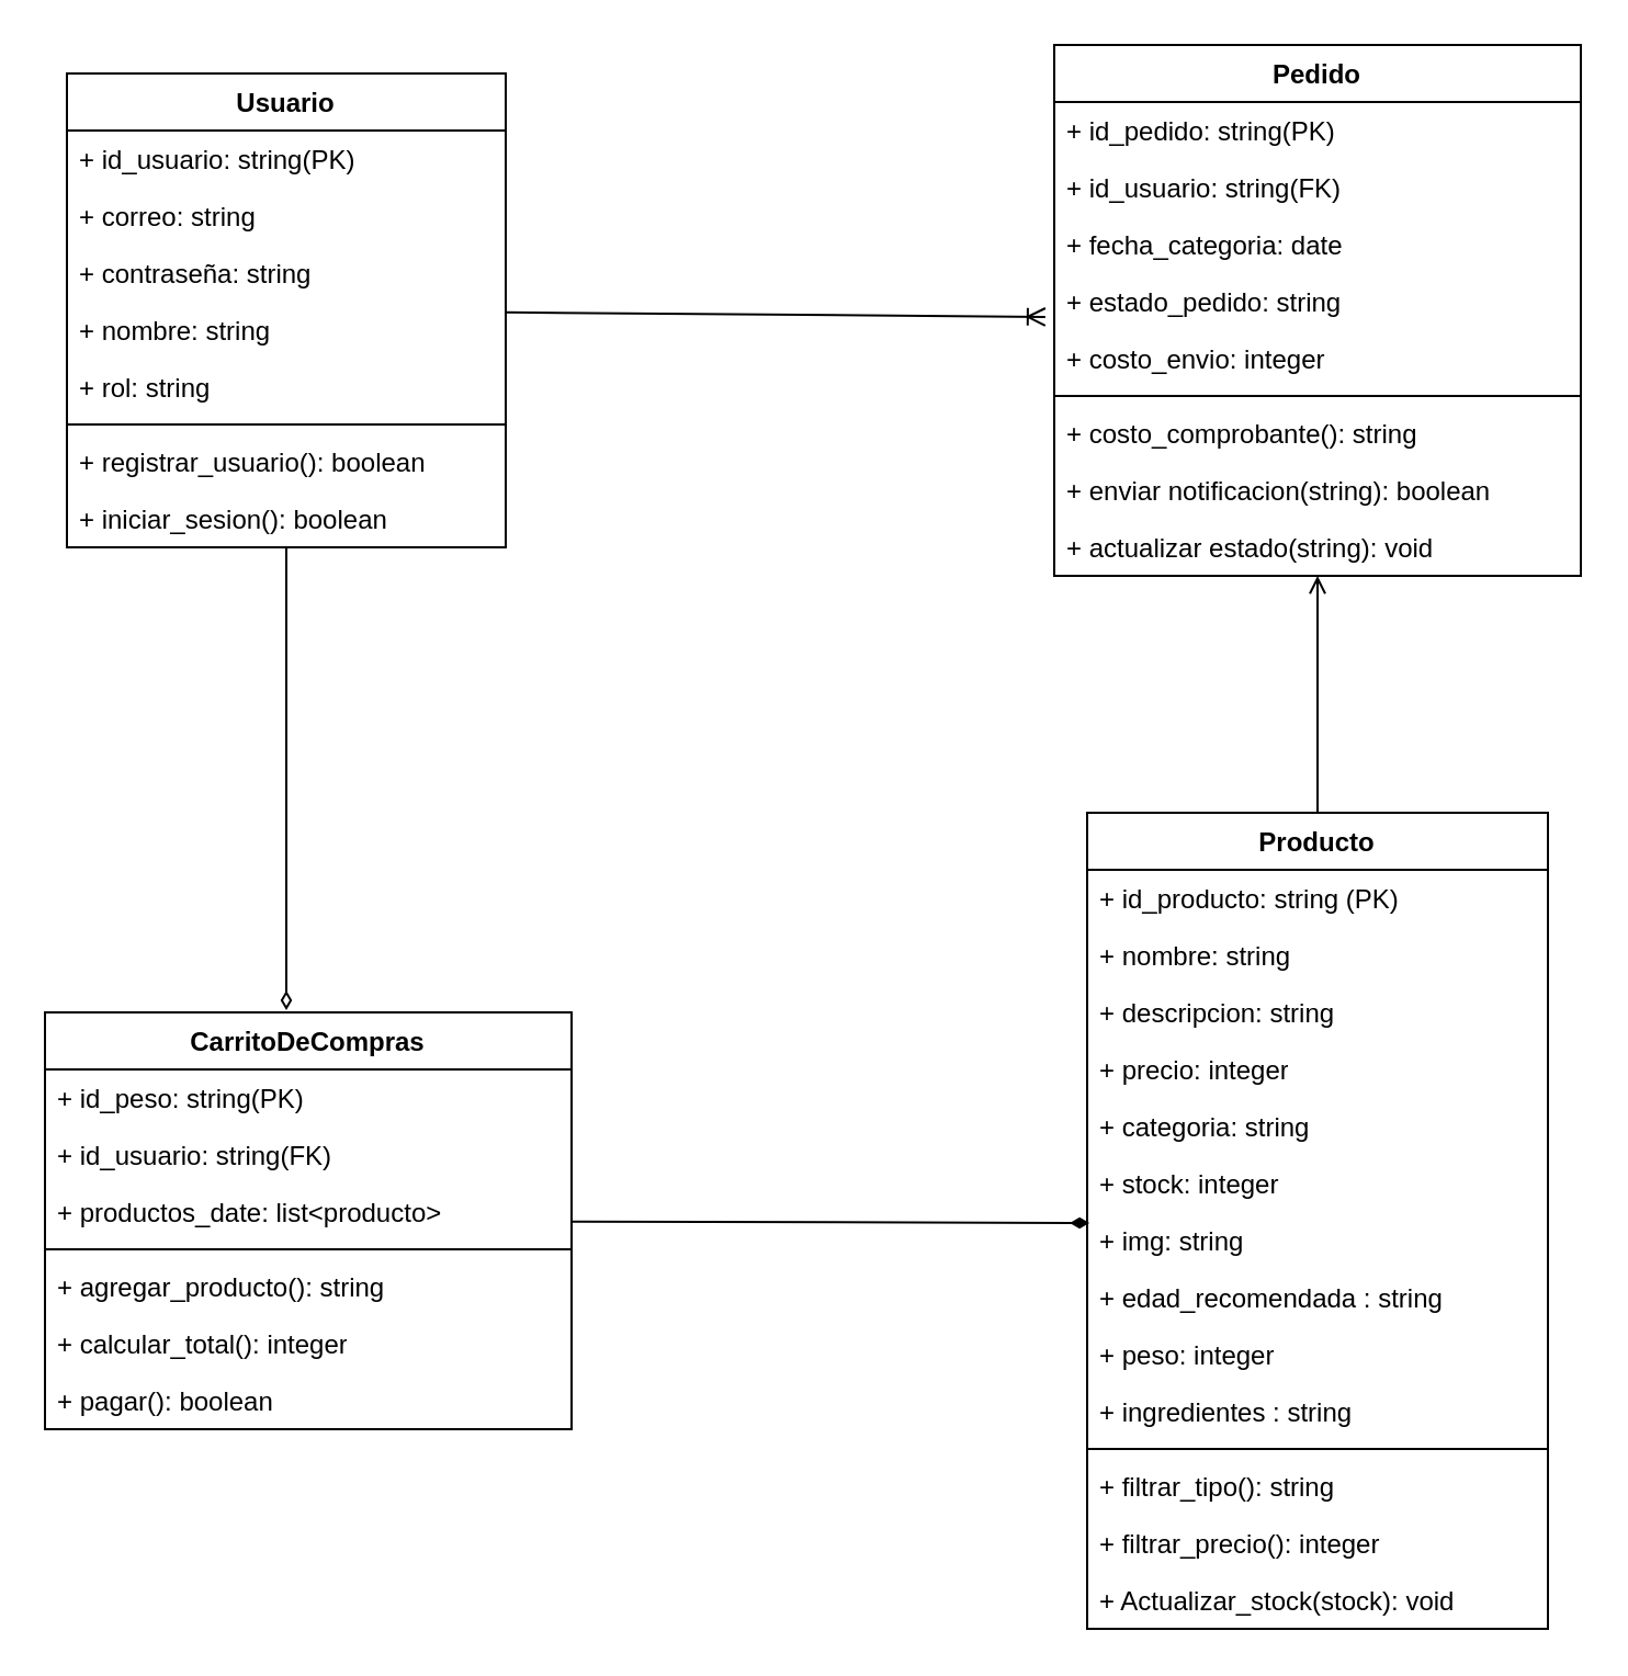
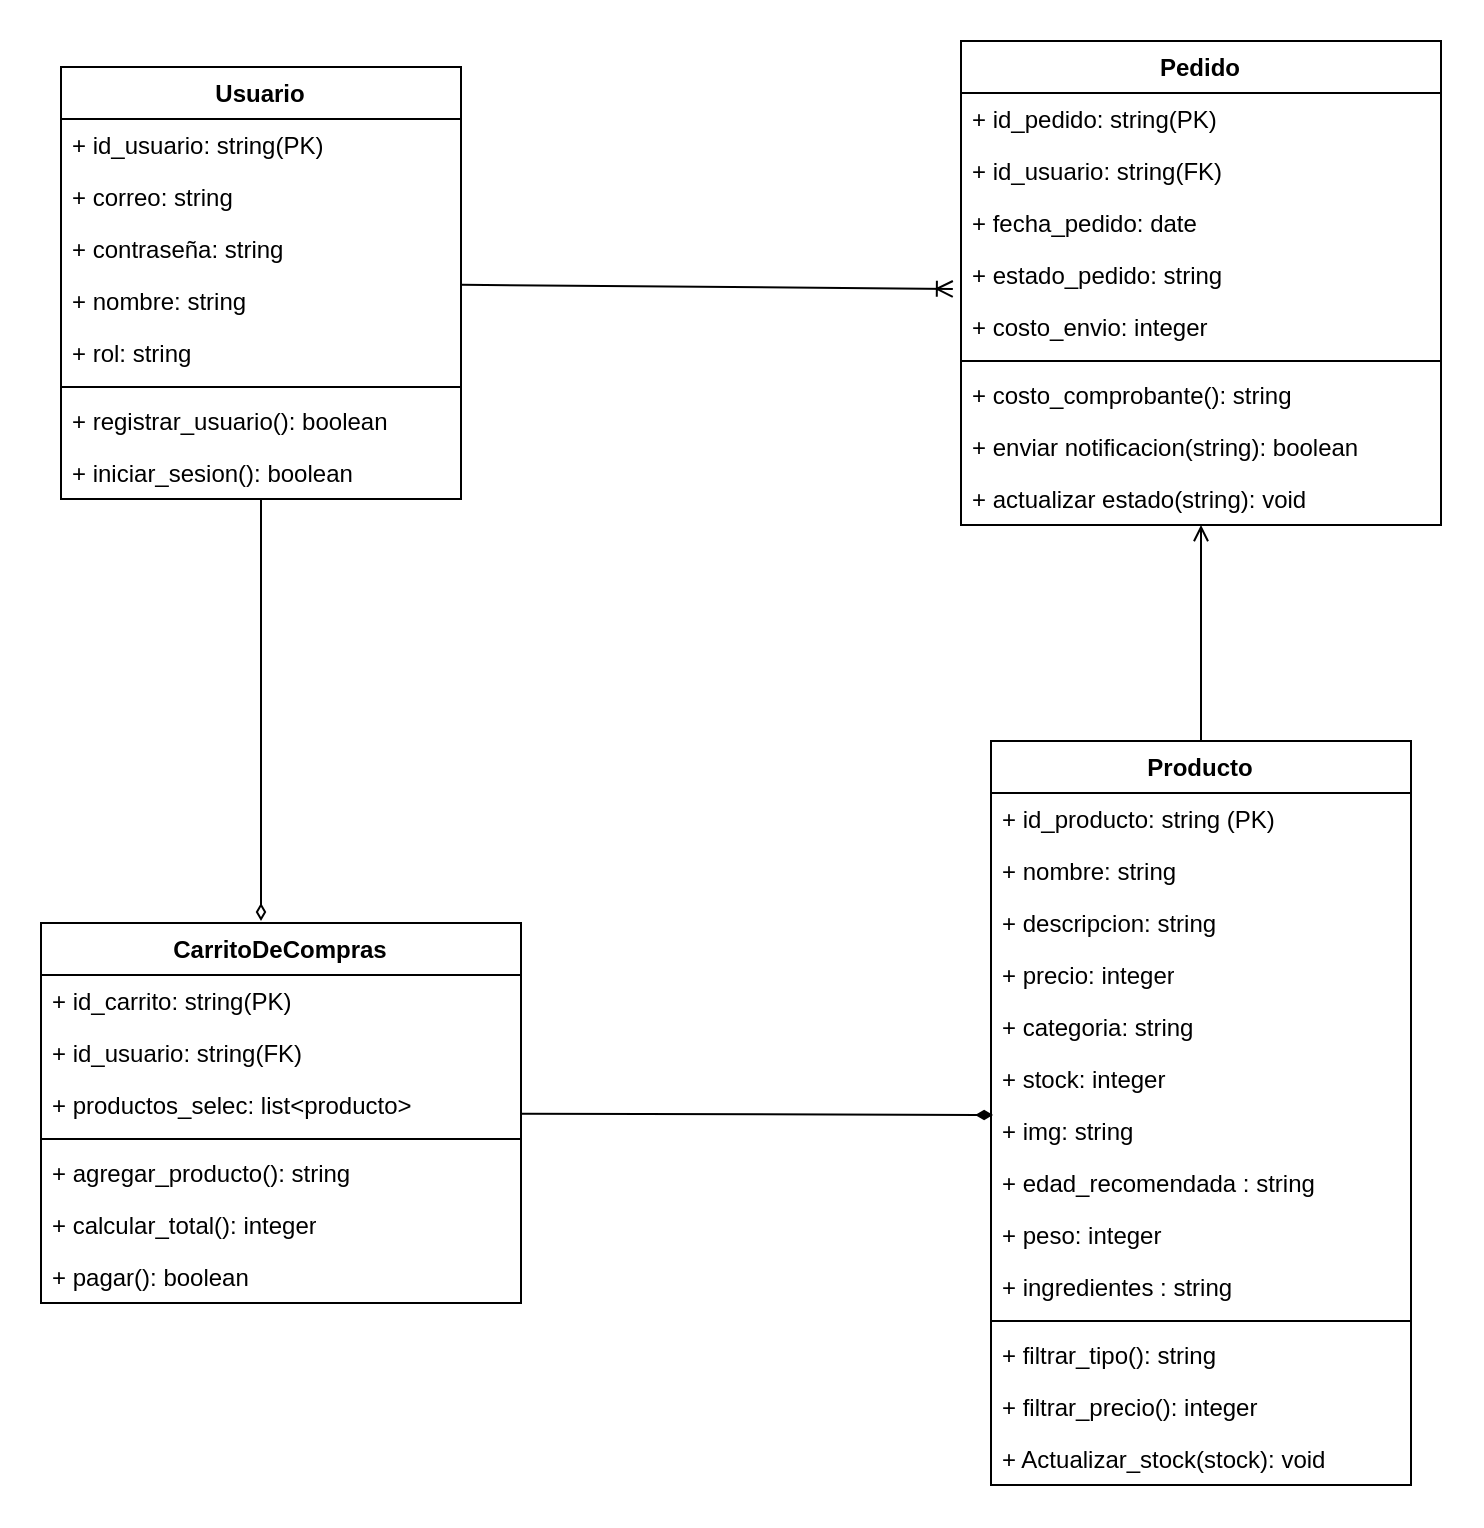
  <mxCell id="0" />
  <mxCell id="1" parent="0" />
  <mxCell id="2" value="Usuario" style="swimlane;fontStyle=1;align=center;verticalAlign=top;childLayout=stackLayout;horizontal=1;startSize=26;horizontalStack=0;resizeParent=1;resizeParentMax=0;resizeLast=0;collapsible=1;marginBottom=0;whiteSpace=wrap;html=1;" parent="1" vertex="1"><mxGeometry x="30" y="33" width="200" height="216" as="geometry" /></mxCell>
  <mxCell id="3" value="+ id_usuario: string(PK)" style="text;strokeColor=none;fillColor=none;align=left;verticalAlign=top;spacingLeft=4;spacingRight=4;overflow=hidden;rotatable=0;points=[[0,0.5],[1,0.5]];portConstraint=eastwest;whiteSpace=wrap;html=1;" parent="2" vertex="1"><mxGeometry y="26" width="200" height="26" as="geometry" /></mxCell>
  <mxCell id="4" value="+ correo: string" style="text;strokeColor=none;fillColor=none;align=left;verticalAlign=top;spacingLeft=4;spacingRight=4;overflow=hidden;rotatable=0;points=[[0,0.5],[1,0.5]];portConstraint=eastwest;whiteSpace=wrap;html=1;" parent="2" vertex="1"><mxGeometry y="52" width="200" height="26" as="geometry" /></mxCell>
  <mxCell id="5" value="+ contraseña: string" style="text;strokeColor=none;fillColor=none;align=left;verticalAlign=top;spacingLeft=4;spacingRight=4;overflow=hidden;rotatable=0;points=[[0,0.5],[1,0.5]];portConstraint=eastwest;whiteSpace=wrap;html=1;" parent="2" vertex="1"><mxGeometry y="78" width="200" height="26" as="geometry" /></mxCell>
  <mxCell id="6" value="+ nombre: string" style="text;strokeColor=none;fillColor=none;align=left;verticalAlign=top;spacingLeft=4;spacingRight=4;overflow=hidden;rotatable=0;points=[[0,0.5],[1,0.5]];portConstraint=eastwest;whiteSpace=wrap;html=1;" parent="2" vertex="1"><mxGeometry y="104" width="200" height="26" as="geometry" /></mxCell>
  <mxCell id="7" value="+ rol: string" style="text;strokeColor=none;fillColor=none;align=left;verticalAlign=top;spacingLeft=4;spacingRight=4;overflow=hidden;rotatable=0;points=[[0,0.5],[1,0.5]];portConstraint=eastwest;whiteSpace=wrap;html=1;" parent="2" vertex="1"><mxGeometry y="130" width="200" height="26" as="geometry" /></mxCell>
  <mxCell id="8" value="" style="line;strokeWidth=1;fillColor=none;align=left;verticalAlign=middle;spacingTop=-1;spacingLeft=3;spacingRight=3;rotatable=0;labelPosition=right;points=[];portConstraint=eastwest;strokeColor=inherit;" parent="2" vertex="1"><mxGeometry y="156" width="200" height="8" as="geometry" /></mxCell>
  <mxCell id="9" value="+ registrar_usuario(): boolean" style="text;strokeColor=none;fillColor=none;align=left;verticalAlign=top;spacingLeft=4;spacingRight=4;overflow=hidden;rotatable=0;points=[[0,0.5],[1,0.5]];portConstraint=eastwest;whiteSpace=wrap;html=1;" parent="2" vertex="1"><mxGeometry y="164" width="200" height="26" as="geometry" /></mxCell>
  <mxCell id="10" value="+ iniciar_sesion(): boolean" style="text;strokeColor=none;fillColor=none;align=left;verticalAlign=top;spacingLeft=4;spacingRight=4;overflow=hidden;rotatable=0;points=[[0,0.5],[1,0.5]];portConstraint=eastwest;whiteSpace=wrap;html=1;" parent="2" vertex="1"><mxGeometry y="190" width="200" height="26" as="geometry" /></mxCell>
  <mxCell id="11" style="rounded=0;orthogonalLoop=1;jettySize=auto;html=1;endArrow=open;" edge="1" parent="1" source="12" target="35"><mxGeometry relative="1" as="geometry" /></mxCell>
  <mxCell id="12" value="Producto" style="swimlane;fontStyle=1;align=center;verticalAlign=top;childLayout=stackLayout;horizontal=1;startSize=26;horizontalStack=0;resizeParent=1;resizeParentMax=0;resizeLast=0;collapsible=1;marginBottom=0;whiteSpace=wrap;html=1;" vertex="1" parent="1"><mxGeometry x="495" y="370" width="210" height="372" as="geometry" /></mxCell>
  <mxCell id="13" value="+ id_producto: string (PK)" style="text;strokeColor=none;fillColor=none;align=left;verticalAlign=top;spacingLeft=4;spacingRight=4;overflow=hidden;rotatable=0;points=[[0,0.5],[1,0.5]];portConstraint=eastwest;whiteSpace=wrap;html=1;" vertex="1" parent="12"><mxGeometry y="26" width="210" height="26" as="geometry" /></mxCell>
  <mxCell id="14" value="+ nombre: string" style="text;strokeColor=none;fillColor=none;align=left;verticalAlign=top;spacingLeft=4;spacingRight=4;overflow=hidden;rotatable=0;points=[[0,0.5],[1,0.5]];portConstraint=eastwest;whiteSpace=wrap;html=1;" vertex="1" parent="12"><mxGeometry y="52" width="210" height="26" as="geometry" /></mxCell>
  <mxCell id="15" value="+ descripcion: string" style="text;strokeColor=none;fillColor=none;align=left;verticalAlign=top;spacingLeft=4;spacingRight=4;overflow=hidden;rotatable=0;points=[[0,0.5],[1,0.5]];portConstraint=eastwest;whiteSpace=wrap;html=1;" vertex="1" parent="12"><mxGeometry y="78" width="210" height="26" as="geometry" /></mxCell>
  <mxCell id="16" value="+ precio: integer" style="text;strokeColor=none;fillColor=none;align=left;verticalAlign=top;spacingLeft=4;spacingRight=4;overflow=hidden;rotatable=0;points=[[0,0.5],[1,0.5]];portConstraint=eastwest;whiteSpace=wrap;html=1;" vertex="1" parent="12"><mxGeometry y="104" width="210" height="26" as="geometry" /></mxCell>
  <mxCell id="17" value="+ categoria: string" style="text;strokeColor=none;fillColor=none;align=left;verticalAlign=top;spacingLeft=4;spacingRight=4;overflow=hidden;rotatable=0;points=[[0,0.5],[1,0.5]];portConstraint=eastwest;whiteSpace=wrap;html=1;" vertex="1" parent="12"><mxGeometry y="130" width="210" height="26" as="geometry" /></mxCell>
  <mxCell id="18" value="+ stock: integer" style="text;strokeColor=none;fillColor=none;align=left;verticalAlign=top;spacingLeft=4;spacingRight=4;overflow=hidden;rotatable=0;points=[[0,0.5],[1,0.5]];portConstraint=eastwest;whiteSpace=wrap;html=1;" vertex="1" parent="12"><mxGeometry y="156" width="210" height="26" as="geometry" /></mxCell>
  <mxCell id="19" value="+ img: string" style="text;strokeColor=none;fillColor=none;align=left;verticalAlign=top;spacingLeft=4;spacingRight=4;overflow=hidden;rotatable=0;points=[[0,0.5],[1,0.5]];portConstraint=eastwest;whiteSpace=wrap;html=1;" vertex="1" parent="12"><mxGeometry y="182" width="210" height="26" as="geometry" /></mxCell>
  <mxCell id="20" value="+ edad_recomendada : string" style="text;strokeColor=none;fillColor=none;align=left;verticalAlign=top;spacingLeft=4;spacingRight=4;overflow=hidden;rotatable=0;points=[[0,0.5],[1,0.5]];portConstraint=eastwest;whiteSpace=wrap;html=1;" vertex="1" parent="12"><mxGeometry y="208" width="210" height="26" as="geometry" /></mxCell>
  <mxCell id="21" value="+ peso: integer" style="text;strokeColor=none;fillColor=none;align=left;verticalAlign=top;spacingLeft=4;spacingRight=4;overflow=hidden;rotatable=0;points=[[0,0.5],[1,0.5]];portConstraint=eastwest;whiteSpace=wrap;html=1;" vertex="1" parent="12"><mxGeometry y="234" width="210" height="26" as="geometry" /></mxCell>
  <mxCell id="22" value="+ ingredientes : string" style="text;strokeColor=none;fillColor=none;align=left;verticalAlign=top;spacingLeft=4;spacingRight=4;overflow=hidden;rotatable=0;points=[[0,0.5],[1,0.5]];portConstraint=eastwest;whiteSpace=wrap;html=1;" vertex="1" parent="12"><mxGeometry y="260" width="210" height="26" as="geometry" /></mxCell>
  <mxCell id="23" value="" style="line;strokeWidth=1;fillColor=none;align=left;verticalAlign=middle;spacingTop=-1;spacingLeft=3;spacingRight=3;rotatable=0;labelPosition=right;points=[];portConstraint=eastwest;strokeColor=inherit;" vertex="1" parent="12"><mxGeometry y="286" width="210" height="8" as="geometry" /></mxCell>
  <mxCell id="24" value="+ filtrar_tipo(): string" style="text;strokeColor=none;fillColor=none;align=left;verticalAlign=top;spacingLeft=4;spacingRight=4;overflow=hidden;rotatable=0;points=[[0,0.5],[1,0.5]];portConstraint=eastwest;whiteSpace=wrap;html=1;" vertex="1" parent="12"><mxGeometry y="294" width="210" height="26" as="geometry" /></mxCell>
  <mxCell id="25" value="+ filtrar_precio(): integer" style="text;strokeColor=none;fillColor=none;align=left;verticalAlign=top;spacingLeft=4;spacingRight=4;overflow=hidden;rotatable=0;points=[[0,0.5],[1,0.5]];portConstraint=eastwest;whiteSpace=wrap;html=1;" vertex="1" parent="12"><mxGeometry y="320" width="210" height="26" as="geometry" /></mxCell>
  <mxCell id="26" value="+ Actualizar_stock(stock): void" style="text;strokeColor=none;fillColor=none;align=left;verticalAlign=top;spacingLeft=4;spacingRight=4;overflow=hidden;rotatable=0;points=[[0,0.5],[1,0.5]];portConstraint=eastwest;whiteSpace=wrap;html=1;" vertex="1" parent="12"><mxGeometry y="346" width="210" height="26" as="geometry" /></mxCell>
  <mxCell id="27" value="CarritoDeCompras" style="swimlane;fontStyle=1;align=center;verticalAlign=top;childLayout=stackLayout;horizontal=1;startSize=26;horizontalStack=0;resizeParent=1;resizeParentMax=0;resizeLast=0;collapsible=1;marginBottom=0;whiteSpace=wrap;html=1;" vertex="1" parent="1"><mxGeometry x="20" y="461" width="240" height="190" as="geometry" /></mxCell>
- <mxCell id="28" value="+ id_peso: string(PK)" style="text;strokeColor=none;fillColor=none;align=left;verticalAlign=top;spacingLeft=4;spacingRight=4;overflow=hidden;rotatable=0;points=[[0,0.5],[1,0.5]];portConstraint=eastwest;whiteSpace=wrap;html=1;" vertex="1" parent="27"><mxGeometry y="26" width="240" height="26" as="geometry" /></mxCell>
+ <mxCell id="28" value="+ id_carrito: string(PK)" style="text;strokeColor=none;fillColor=none;align=left;verticalAlign=top;spacingLeft=4;spacingRight=4;overflow=hidden;rotatable=0;points=[[0,0.5],[1,0.5]];portConstraint=eastwest;whiteSpace=wrap;html=1;" vertex="1" parent="27"><mxGeometry y="26" width="240" height="26" as="geometry" /></mxCell>
  <mxCell id="29" value="+ id_usuario: string(FK)" style="text;strokeColor=none;fillColor=none;align=left;verticalAlign=top;spacingLeft=4;spacingRight=4;overflow=hidden;rotatable=0;points=[[0,0.5],[1,0.5]];portConstraint=eastwest;whiteSpace=wrap;html=1;" vertex="1" parent="27"><mxGeometry y="52" width="240" height="26" as="geometry" /></mxCell>
- <mxCell id="30" value="+ productos_date: list&amp;lt;producto&amp;gt;" style="text;strokeColor=none;fillColor=none;align=left;verticalAlign=top;spacingLeft=4;spacingRight=4;overflow=hidden;rotatable=0;points=[[0,0.5],[1,0.5]];portConstraint=eastwest;whiteSpace=wrap;html=1;" vertex="1" parent="27"><mxGeometry y="78" width="240" height="26" as="geometry" /></mxCell>
+ <mxCell id="30" value="+ productos_selec: list&amp;lt;producto&amp;gt;" style="text;strokeColor=none;fillColor=none;align=left;verticalAlign=top;spacingLeft=4;spacingRight=4;overflow=hidden;rotatable=0;points=[[0,0.5],[1,0.5]];portConstraint=eastwest;whiteSpace=wrap;html=1;" vertex="1" parent="27"><mxGeometry y="78" width="240" height="26" as="geometry" /></mxCell>
  <mxCell id="31" value="" style="line;strokeWidth=1;fillColor=none;align=left;verticalAlign=middle;spacingTop=-1;spacingLeft=3;spacingRight=3;rotatable=0;labelPosition=right;points=[];portConstraint=eastwest;strokeColor=inherit;" vertex="1" parent="27"><mxGeometry y="104" width="240" height="8" as="geometry" /></mxCell>
  <mxCell id="32" value="+ agregar_producto(): string" style="text;strokeColor=none;fillColor=none;align=left;verticalAlign=top;spacingLeft=4;spacingRight=4;overflow=hidden;rotatable=0;points=[[0,0.5],[1,0.5]];portConstraint=eastwest;whiteSpace=wrap;html=1;" vertex="1" parent="27"><mxGeometry y="112" width="240" height="26" as="geometry" /></mxCell>
  <mxCell id="33" value="+ calcular_total(): integer" style="text;strokeColor=none;fillColor=none;align=left;verticalAlign=top;spacingLeft=4;spacingRight=4;overflow=hidden;rotatable=0;points=[[0,0.5],[1,0.5]];portConstraint=eastwest;whiteSpace=wrap;html=1;" vertex="1" parent="27"><mxGeometry y="138" width="240" height="26" as="geometry" /></mxCell>
  <mxCell id="34" value="+ pagar(): boolean" style="text;strokeColor=none;fillColor=none;align=left;verticalAlign=top;spacingLeft=4;spacingRight=4;overflow=hidden;rotatable=0;points=[[0,0.5],[1,0.5]];portConstraint=eastwest;whiteSpace=wrap;html=1;" vertex="1" parent="27"><mxGeometry y="164" width="240" height="26" as="geometry" /></mxCell>
  <mxCell id="35" value="Pedido" style="swimlane;fontStyle=1;align=center;verticalAlign=top;childLayout=stackLayout;horizontal=1;startSize=26;horizontalStack=0;resizeParent=1;resizeParentMax=0;resizeLast=0;collapsible=1;marginBottom=0;whiteSpace=wrap;html=1;" vertex="1" parent="1"><mxGeometry x="480" y="20" width="240" height="242" as="geometry" /></mxCell>
  <mxCell id="36" value="+ id_pedido: string(PK)" style="text;strokeColor=none;fillColor=none;align=left;verticalAlign=top;spacingLeft=4;spacingRight=4;overflow=hidden;rotatable=0;points=[[0,0.5],[1,0.5]];portConstraint=eastwest;whiteSpace=wrap;html=1;" vertex="1" parent="35"><mxGeometry y="26" width="240" height="26" as="geometry" /></mxCell>
  <mxCell id="37" value="+ id_usuario: string(FK)" style="text;strokeColor=none;fillColor=none;align=left;verticalAlign=top;spacingLeft=4;spacingRight=4;overflow=hidden;rotatable=0;points=[[0,0.5],[1,0.5]];portConstraint=eastwest;whiteSpace=wrap;html=1;" vertex="1" parent="35"><mxGeometry y="52" width="240" height="26" as="geometry" /></mxCell>
- <mxCell id="38" value="+ fecha_categoria: date" style="text;strokeColor=none;fillColor=none;align=left;verticalAlign=top;spacingLeft=4;spacingRight=4;overflow=hidden;rotatable=0;points=[[0,0.5],[1,0.5]];portConstraint=eastwest;whiteSpace=wrap;html=1;" vertex="1" parent="35"><mxGeometry y="78" width="240" height="26" as="geometry" /></mxCell>
+ <mxCell id="38" value="+ fecha_pedido: date" style="text;strokeColor=none;fillColor=none;align=left;verticalAlign=top;spacingLeft=4;spacingRight=4;overflow=hidden;rotatable=0;points=[[0,0.5],[1,0.5]];portConstraint=eastwest;whiteSpace=wrap;html=1;" vertex="1" parent="35"><mxGeometry y="78" width="240" height="26" as="geometry" /></mxCell>
  <mxCell id="39" value="+ estado_pedido: string" style="text;strokeColor=none;fillColor=none;align=left;verticalAlign=top;spacingLeft=4;spacingRight=4;overflow=hidden;rotatable=0;points=[[0,0.5],[1,0.5]];portConstraint=eastwest;whiteSpace=wrap;html=1;" vertex="1" parent="35"><mxGeometry y="104" width="240" height="26" as="geometry" /></mxCell>
  <mxCell id="40" value="+ costo_envio: integer" style="text;strokeColor=none;fillColor=none;align=left;verticalAlign=top;spacingLeft=4;spacingRight=4;overflow=hidden;rotatable=0;points=[[0,0.5],[1,0.5]];portConstraint=eastwest;whiteSpace=wrap;html=1;" vertex="1" parent="35"><mxGeometry y="130" width="240" height="26" as="geometry" /></mxCell>
  <mxCell id="41" value="" style="line;strokeWidth=1;fillColor=none;align=left;verticalAlign=middle;spacingTop=-1;spacingLeft=3;spacingRight=3;rotatable=0;labelPosition=right;points=[];portConstraint=eastwest;strokeColor=inherit;" vertex="1" parent="35"><mxGeometry y="156" width="240" height="8" as="geometry" /></mxCell>
  <mxCell id="42" value="+ costo_comprobante(): string" style="text;strokeColor=none;fillColor=none;align=left;verticalAlign=top;spacingLeft=4;spacingRight=4;overflow=hidden;rotatable=0;points=[[0,0.5],[1,0.5]];portConstraint=eastwest;whiteSpace=wrap;html=1;" vertex="1" parent="35"><mxGeometry y="164" width="240" height="26" as="geometry" /></mxCell>
  <mxCell id="43" value="+ enviar notificacion(string): boolean" style="text;strokeColor=none;fillColor=none;align=left;verticalAlign=top;spacingLeft=4;spacingRight=4;overflow=hidden;rotatable=0;points=[[0,0.5],[1,0.5]];portConstraint=eastwest;whiteSpace=wrap;html=1;" vertex="1" parent="35"><mxGeometry y="190" width="240" height="26" as="geometry" /></mxCell>
  <mxCell id="44" value="+ actualizar estado(string): void" style="text;strokeColor=none;fillColor=none;align=left;verticalAlign=top;spacingLeft=4;spacingRight=4;overflow=hidden;rotatable=0;points=[[0,0.5],[1,0.5]];portConstraint=eastwest;whiteSpace=wrap;html=1;" vertex="1" parent="35"><mxGeometry y="216" width="240" height="26" as="geometry" /></mxCell>
  <mxCell id="45" style="rounded=0;orthogonalLoop=1;jettySize=auto;html=1;entryX=-0.017;entryY=0.769;entryDx=0;entryDy=0;entryPerimeter=0;endArrow=ERoneToMany;endFill=0;" edge="1" parent="1" source="2" target="39"><mxGeometry relative="1" as="geometry" /></mxCell>
  <mxCell id="46" style="rounded=0;orthogonalLoop=1;jettySize=auto;html=1;entryX=0.005;entryY=0.192;entryDx=0;entryDy=0;entryPerimeter=0;endArrow=diamondThin;endFill=1;" edge="1" parent="1" source="27" target="19"><mxGeometry relative="1" as="geometry"><mxPoint x="490" y="557" as="targetPoint" /></mxGeometry></mxCell>
  <mxCell id="47" style="rounded=0;orthogonalLoop=1;jettySize=auto;html=1;endArrow=diamondThin;endFill=0;" edge="1" parent="1" source="2"><mxGeometry relative="1" as="geometry"><mxPoint x="130" y="460" as="targetPoint" /></mxGeometry></mxCell>
